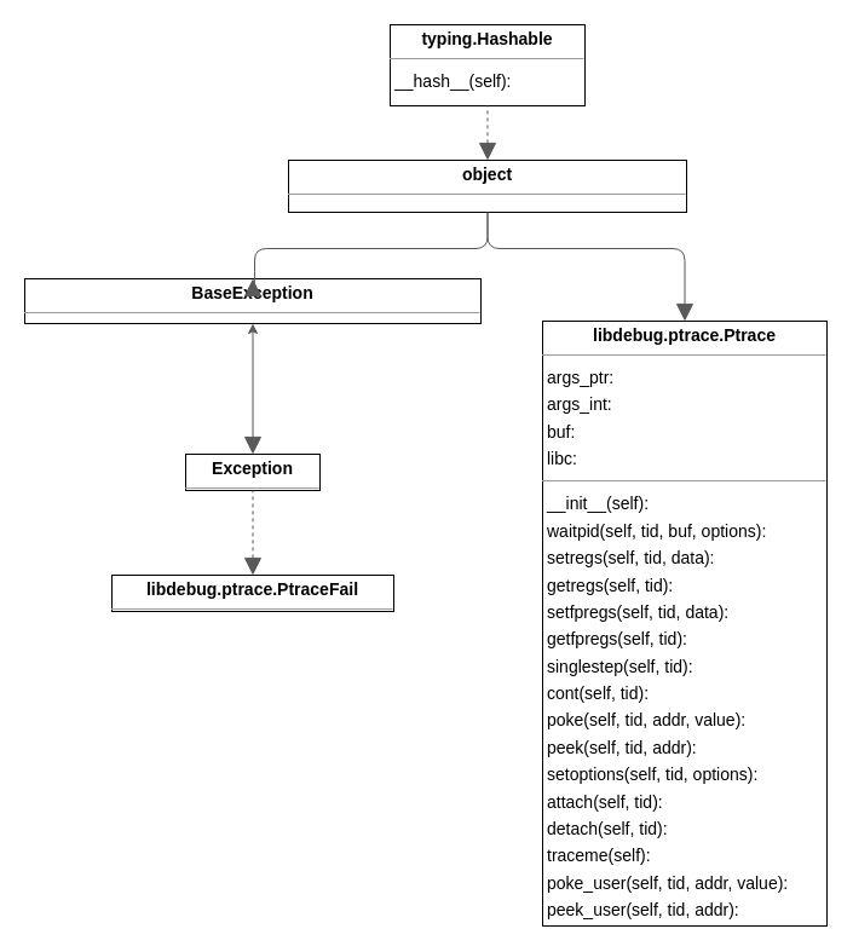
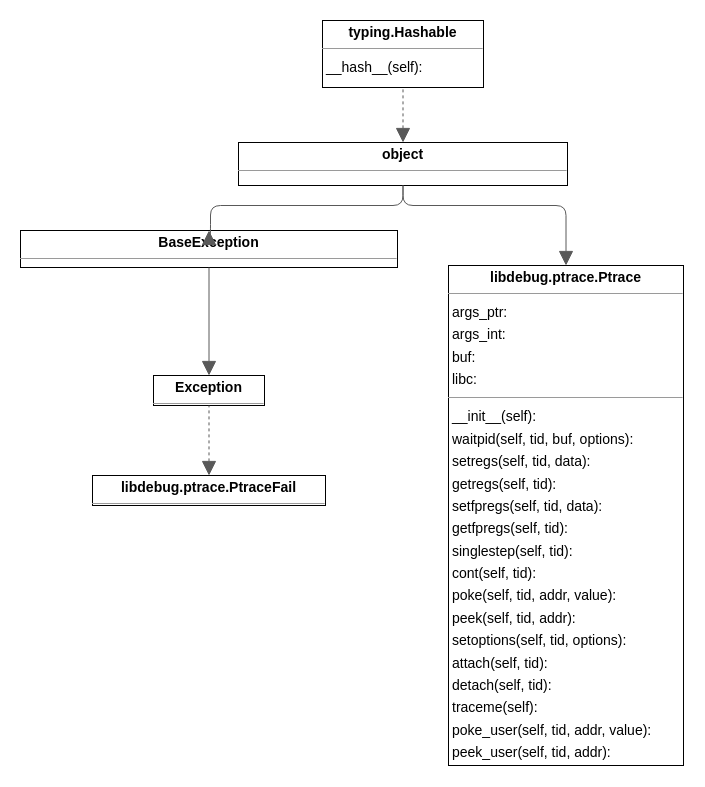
  <mxCell id="0" />
  <mxCell id="1" parent="0" />
  <mxCell id="2" value="&lt;p style=&quot;margin:0px;margin-top:4px;text-align:center;&quot;&gt;&lt;b&gt;BaseException&lt;/b&gt;&lt;/p&gt;&lt;hr size=&quot;1&quot;&gt;&lt;p style=&quot;margin:0 0 0 4px;line-height:1.6;&quot;&gt;&lt;br&gt;&lt;/p&gt;" style="verticalAlign=top;align=left;overflow=fill;fontSize=14;fontFamily=Helvetica;html=1;rounded=0;shadow=0;comic=0;labelBackgroundColor=none;strokeWidth=1;" parent="1" vertex="1"><mxGeometry x="20" y="230" width="377" height="37" as="geometry" /></mxCell>
  <mxCell id="3" value="&lt;p style=&quot;margin:0px;margin-top:4px;text-align:center;&quot;&gt;&lt;b&gt;Exception&lt;/b&gt;&lt;/p&gt;&lt;hr size=&quot;1&quot;/&gt;" style="verticalAlign=top;align=left;overflow=fill;fontSize=14;fontFamily=Helvetica;html=1;rounded=0;shadow=0;comic=0;labelBackgroundColor=none;strokeWidth=1;" parent="1" vertex="1"><mxGeometry x="153" y="375" width="111" height="30" as="geometry" /></mxCell>
  <mxCell id="4" value="&lt;p style=&quot;margin:0px;margin-top:4px;text-align:center;&quot;&gt;&lt;b&gt;libdebug.ptrace.Ptrace&lt;/b&gt;&lt;/p&gt;&lt;hr size=&quot;1&quot;/&gt;&lt;p style=&quot;margin:0 0 0 4px;line-height:1.6;&quot;&gt; args_ptr: &lt;br/&gt; args_int: &lt;br/&gt; buf: &lt;br/&gt; libc: &lt;/p&gt;&lt;hr size=&quot;1&quot;/&gt;&lt;p style=&quot;margin:0 0 0 4px;line-height:1.6;&quot;&gt; __init__(self): &lt;br/&gt; waitpid(self, tid, buf, options): &lt;br/&gt; setregs(self, tid, data): &lt;br/&gt; getregs(self, tid): &lt;br/&gt; setfpregs(self, tid, data): &lt;br/&gt; getfpregs(self, tid): &lt;br/&gt; singlestep(self, tid): &lt;br/&gt; cont(self, tid): &lt;br/&gt; poke(self, tid, addr, value): &lt;br/&gt; peek(self, tid, addr): &lt;br/&gt; setoptions(self, tid, options): &lt;br/&gt; attach(self, tid): &lt;br/&gt; detach(self, tid): &lt;br/&gt; traceme(self): &lt;br/&gt; poke_user(self, tid, addr, value): &lt;br/&gt; peek_user(self, tid, addr): &lt;/p&gt;" style="verticalAlign=top;align=left;overflow=fill;fontSize=14;fontFamily=Helvetica;html=1;rounded=0;shadow=0;comic=0;labelBackgroundColor=none;strokeWidth=1;" parent="1" vertex="1"><mxGeometry x="448" y="265" width="235" height="500" as="geometry" /></mxCell>
  <mxCell id="5" value="&lt;p style=&quot;margin:0px;margin-top:4px;text-align:center;&quot;&gt;&lt;b&gt;libdebug.ptrace.PtraceFail&lt;/b&gt;&lt;/p&gt;&lt;hr size=&quot;1&quot;/&gt;" style="verticalAlign=top;align=left;overflow=fill;fontSize=14;fontFamily=Helvetica;html=1;rounded=0;shadow=0;comic=0;labelBackgroundColor=none;strokeWidth=1;" parent="1" vertex="1"><mxGeometry x="92" y="475" width="233" height="30" as="geometry" /></mxCell>
- <mxCell id="6" value="&lt;p style=&quot;margin:0px;margin-top:4px;text-align:center;&quot;&gt;&lt;b&gt;object&lt;/b&gt;&lt;/p&gt;&lt;hr size=&quot;1&quot;&gt;&lt;p style=&quot;margin:0 0 0 4px;line-height:1.6;&quot;&gt;&lt;br&gt;&lt;/p&gt;" style="verticalAlign=top;align=left;overflow=fill;fontSize=14;fontFamily=Helvetica;html=1;rounded=0;shadow=0;comic=0;labelBackgroundColor=none;strokeWidth=1;" parent="1" vertex="1"><mxGeometry x="238" y="132" width="329" height="43" as="geometry" /></mxCell>
+ <mxCell id="6" value="&lt;p style=&quot;margin:0px;margin-top:4px;text-align:center;&quot;&gt;&lt;b&gt;object&lt;/b&gt;&lt;/p&gt;&lt;hr size=&quot;1&quot;&gt;&lt;p style=&quot;margin:0 0 0 4px;line-height:1.6;&quot;&gt;&lt;br&gt;&lt;/p&gt;" style="verticalAlign=top;align=left;overflow=fill;fontSize=14;fontFamily=Helvetica;html=1;rounded=0;shadow=0;comic=0;labelBackgroundColor=none;strokeWidth=1;" parent="1" vertex="1"><mxGeometry x="238" y="142" width="329" height="43" as="geometry" /></mxCell>
  <mxCell id="7" value="&lt;p style=&quot;margin:0px;margin-top:4px;text-align:center;&quot;&gt;&lt;b&gt;typing.Hashable&lt;/b&gt;&lt;/p&gt;&lt;hr size=&quot;1&quot;/&gt;&lt;p style=&quot;margin:0 0 0 4px;line-height:1.6;&quot;&gt; __hash__(self): &lt;/p&gt;" style="verticalAlign=top;align=left;overflow=fill;fontSize=14;fontFamily=Helvetica;html=1;rounded=0;shadow=0;comic=0;labelBackgroundColor=none;strokeWidth=1;" parent="1" vertex="1"><mxGeometry x="322" y="20" width="161" height="67" as="geometry" /></mxCell>
  <mxCell id="8" value="" style="html=1;rounded=1;edgeStyle=orthogonalEdgeStyle;dashed=0;startArrow=block;startSize=12;endArrow=none;strokeColor=#595959;exitX=0.500;exitY=0.000;exitDx=0;exitDy=0;entryX=0.500;entryY=1.000;entryDx=0;entryDy=0;" parent="1" source="2" target="6" edge="1"><mxGeometry width="50" height="50" relative="1" as="geometry"><Array as="points"><mxPoint x="209" y="234" /><mxPoint x="210" y="234" /><mxPoint x="210" y="205" /><mxPoint x="403" y="205" /></Array></mxGeometry></mxCell>
- <mxCell id="9" value="" style="html=1;rounded=1;edgeStyle=orthogonalEdgeStyle;dashed=0;startArrow=block;startSize=12;endArrow=classic;strokeColor=#595959;exitX=0.500;exitY=0.002;exitDx=0;exitDy=0;entryX=0.500;entryY=1.000;entryDx=0;entryDy=0;" parent="1" source="3" target="2" edge="1"><mxGeometry width="50" height="50" relative="1" as="geometry"><Array as="points" /></mxGeometry></mxCell>
+ <mxCell id="9" value="" style="html=1;rounded=1;edgeStyle=orthogonalEdgeStyle;dashed=0;startArrow=block;startSize=12;endArrow=none;strokeColor=#595959;exitX=0.500;exitY=0.002;exitDx=0;exitDy=0;entryX=0.500;entryY=1.000;entryDx=0;entryDy=0;" parent="1" source="3" target="2" edge="1"><mxGeometry width="50" height="50" relative="1" as="geometry"><Array as="points" /></mxGeometry></mxCell>
  <mxCell id="10" value="" style="html=1;rounded=1;edgeStyle=orthogonalEdgeStyle;dashed=0;startArrow=block;startSize=12;endArrow=none;strokeColor=#595959;exitX=0.500;exitY=0.000;exitDx=0;exitDy=0;entryX=0.500;entryY=1.000;entryDx=0;entryDy=0;" parent="1" source="4" target="6" edge="1"><mxGeometry width="50" height="50" relative="1" as="geometry"><Array as="points"><mxPoint x="566" y="205" /><mxPoint x="402" y="205" /></Array></mxGeometry></mxCell>
  <mxCell id="11" value="" style="html=1;rounded=1;edgeStyle=orthogonalEdgeStyle;dashed=1;startArrow=block;startSize=12;endArrow=none;strokeColor=#595959;exitX=0.500;exitY=0.002;exitDx=0;exitDy=0;entryX=0.500;entryY=1.002;entryDx=0;entryDy=0;" parent="1" source="5" target="3" edge="1"><mxGeometry width="50" height="50" relative="1" as="geometry"><Array as="points" /></mxGeometry></mxCell>
  <mxCell id="12" value="" style="html=1;rounded=1;edgeStyle=orthogonalEdgeStyle;dashed=1;startArrow=block;startSize=12;endArrow=none;strokeColor=#595959;exitX=0.500;exitY=0.000;exitDx=0;exitDy=0;entryX=0.500;entryY=1.001;entryDx=0;entryDy=0;" parent="1" source="6" target="7" edge="1"><mxGeometry width="50" height="50" relative="1" as="geometry"><Array as="points" /></mxGeometry></mxCell>
